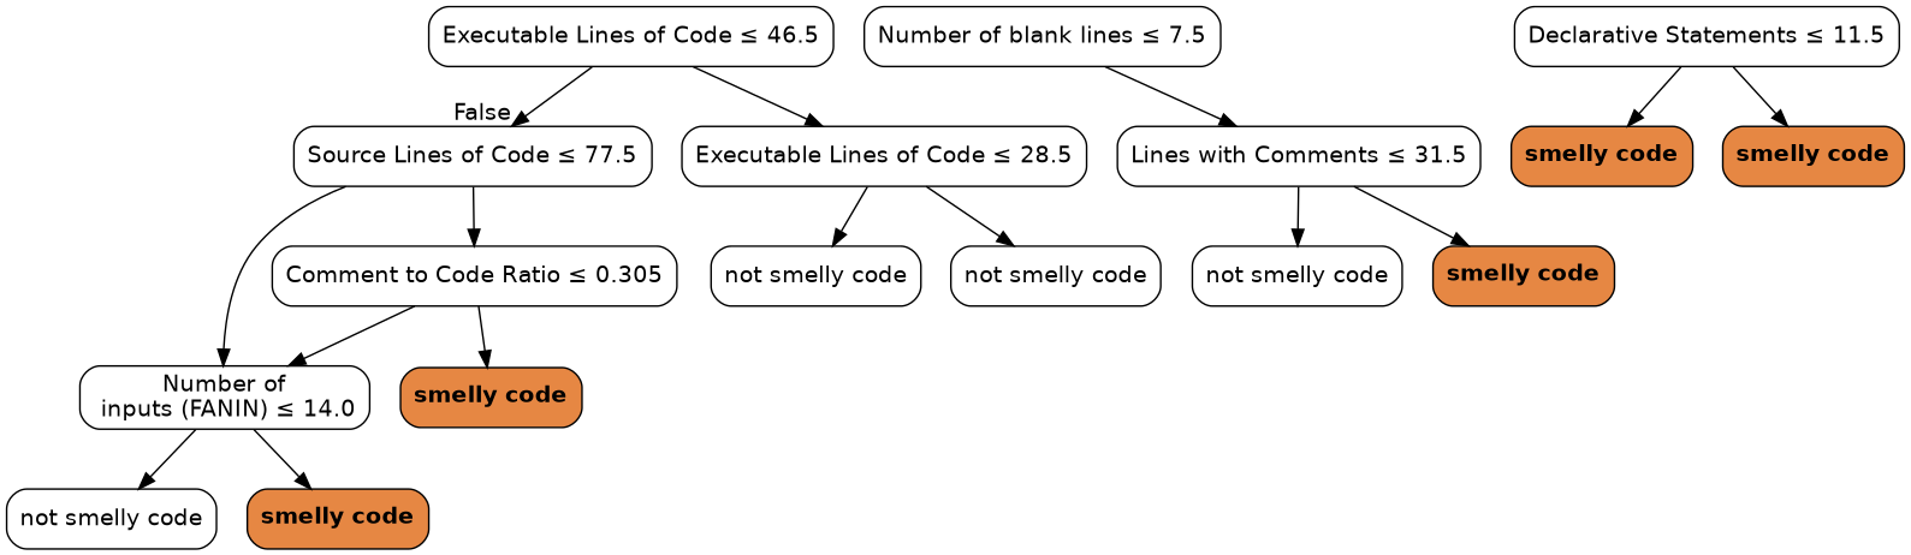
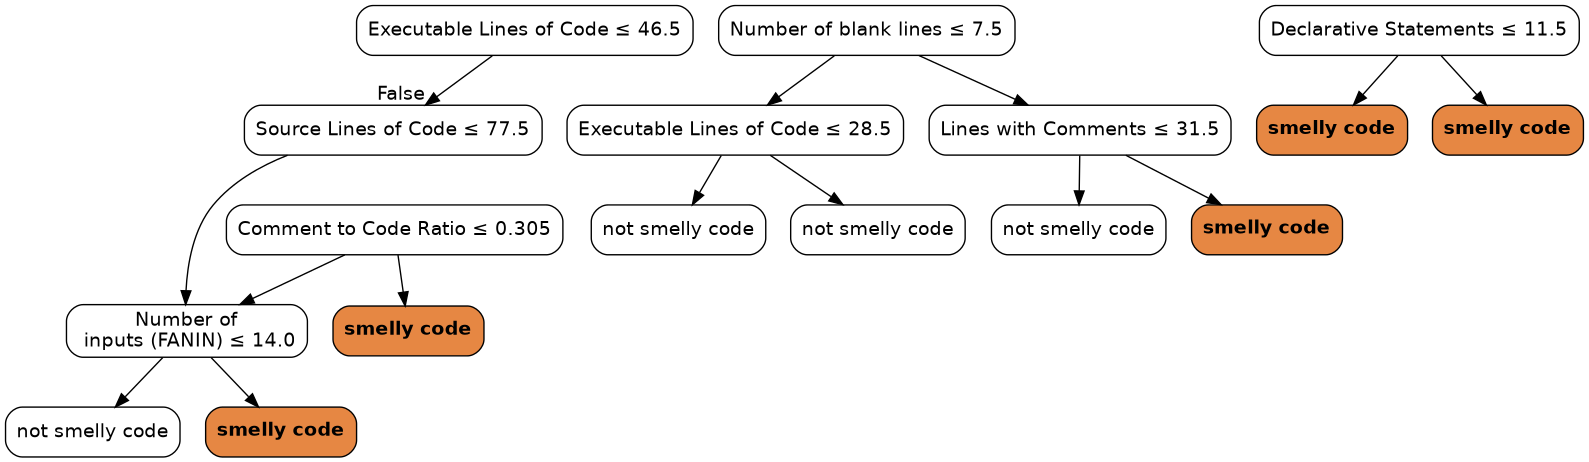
  digraph {
    node [color=black fillcolor="#FFFFFF" fontname=helvetica shape=box style="filled, rounded"]
    edge [fontname=helvetica]
    n1 [label=<Executable Lines of Code &le; 46.5>]
    n2 [label=<Source Lines of Code &le; 77.5>]
    n3 [label=<Number of blank lines &le; 7.5>]
    n4 [label=<Executable Lines of Code &le; 28.5>]
    n5 [label=<Lines with Comments &le; 31.5>]
    n6 [label=<Comment to Code Ratio &le; 0.305>]
    n7 [label=<Number of<br/> inputs (FANIN) &le; 14.0>]
    n8 [label=<not smelly code>]
    n9 [label=<not smelly code>]
    n10 [label=<not smelly code>]
    n11 [fillcolor="#e68743" label=<<b>smelly code</b>>]
    n12 [fillcolor="#e68743" label=<<b>smelly code</b>>]
    n13 [label=<Declarative Statements &le; 11.5>]
    n14 [fillcolor="#e68743" label=<<b>smelly code</b>>]
    n15 [fillcolor="#e68743" label=<<b>smelly code</b>>]
    n16 [label=<not smelly code>]
    n17 [fillcolor="#e68743" label=<<b>smelly code</b>>]
    n1 -> n2 [headlabel=False labelangle=-45 labeldistance=2.5]
-   n2 -> n6
    n2 -> n7
-   n1 -> n4
+   n3 -> n4
    n3 -> n5
    n4 -> n8
    n4 -> n9
    n5 -> n10
    n5 -> n11
    n6 -> n7
    n6 -> n12
    n7 -> n16
    n7 -> n17
    n13 -> n14
    n13 -> n15
  }
